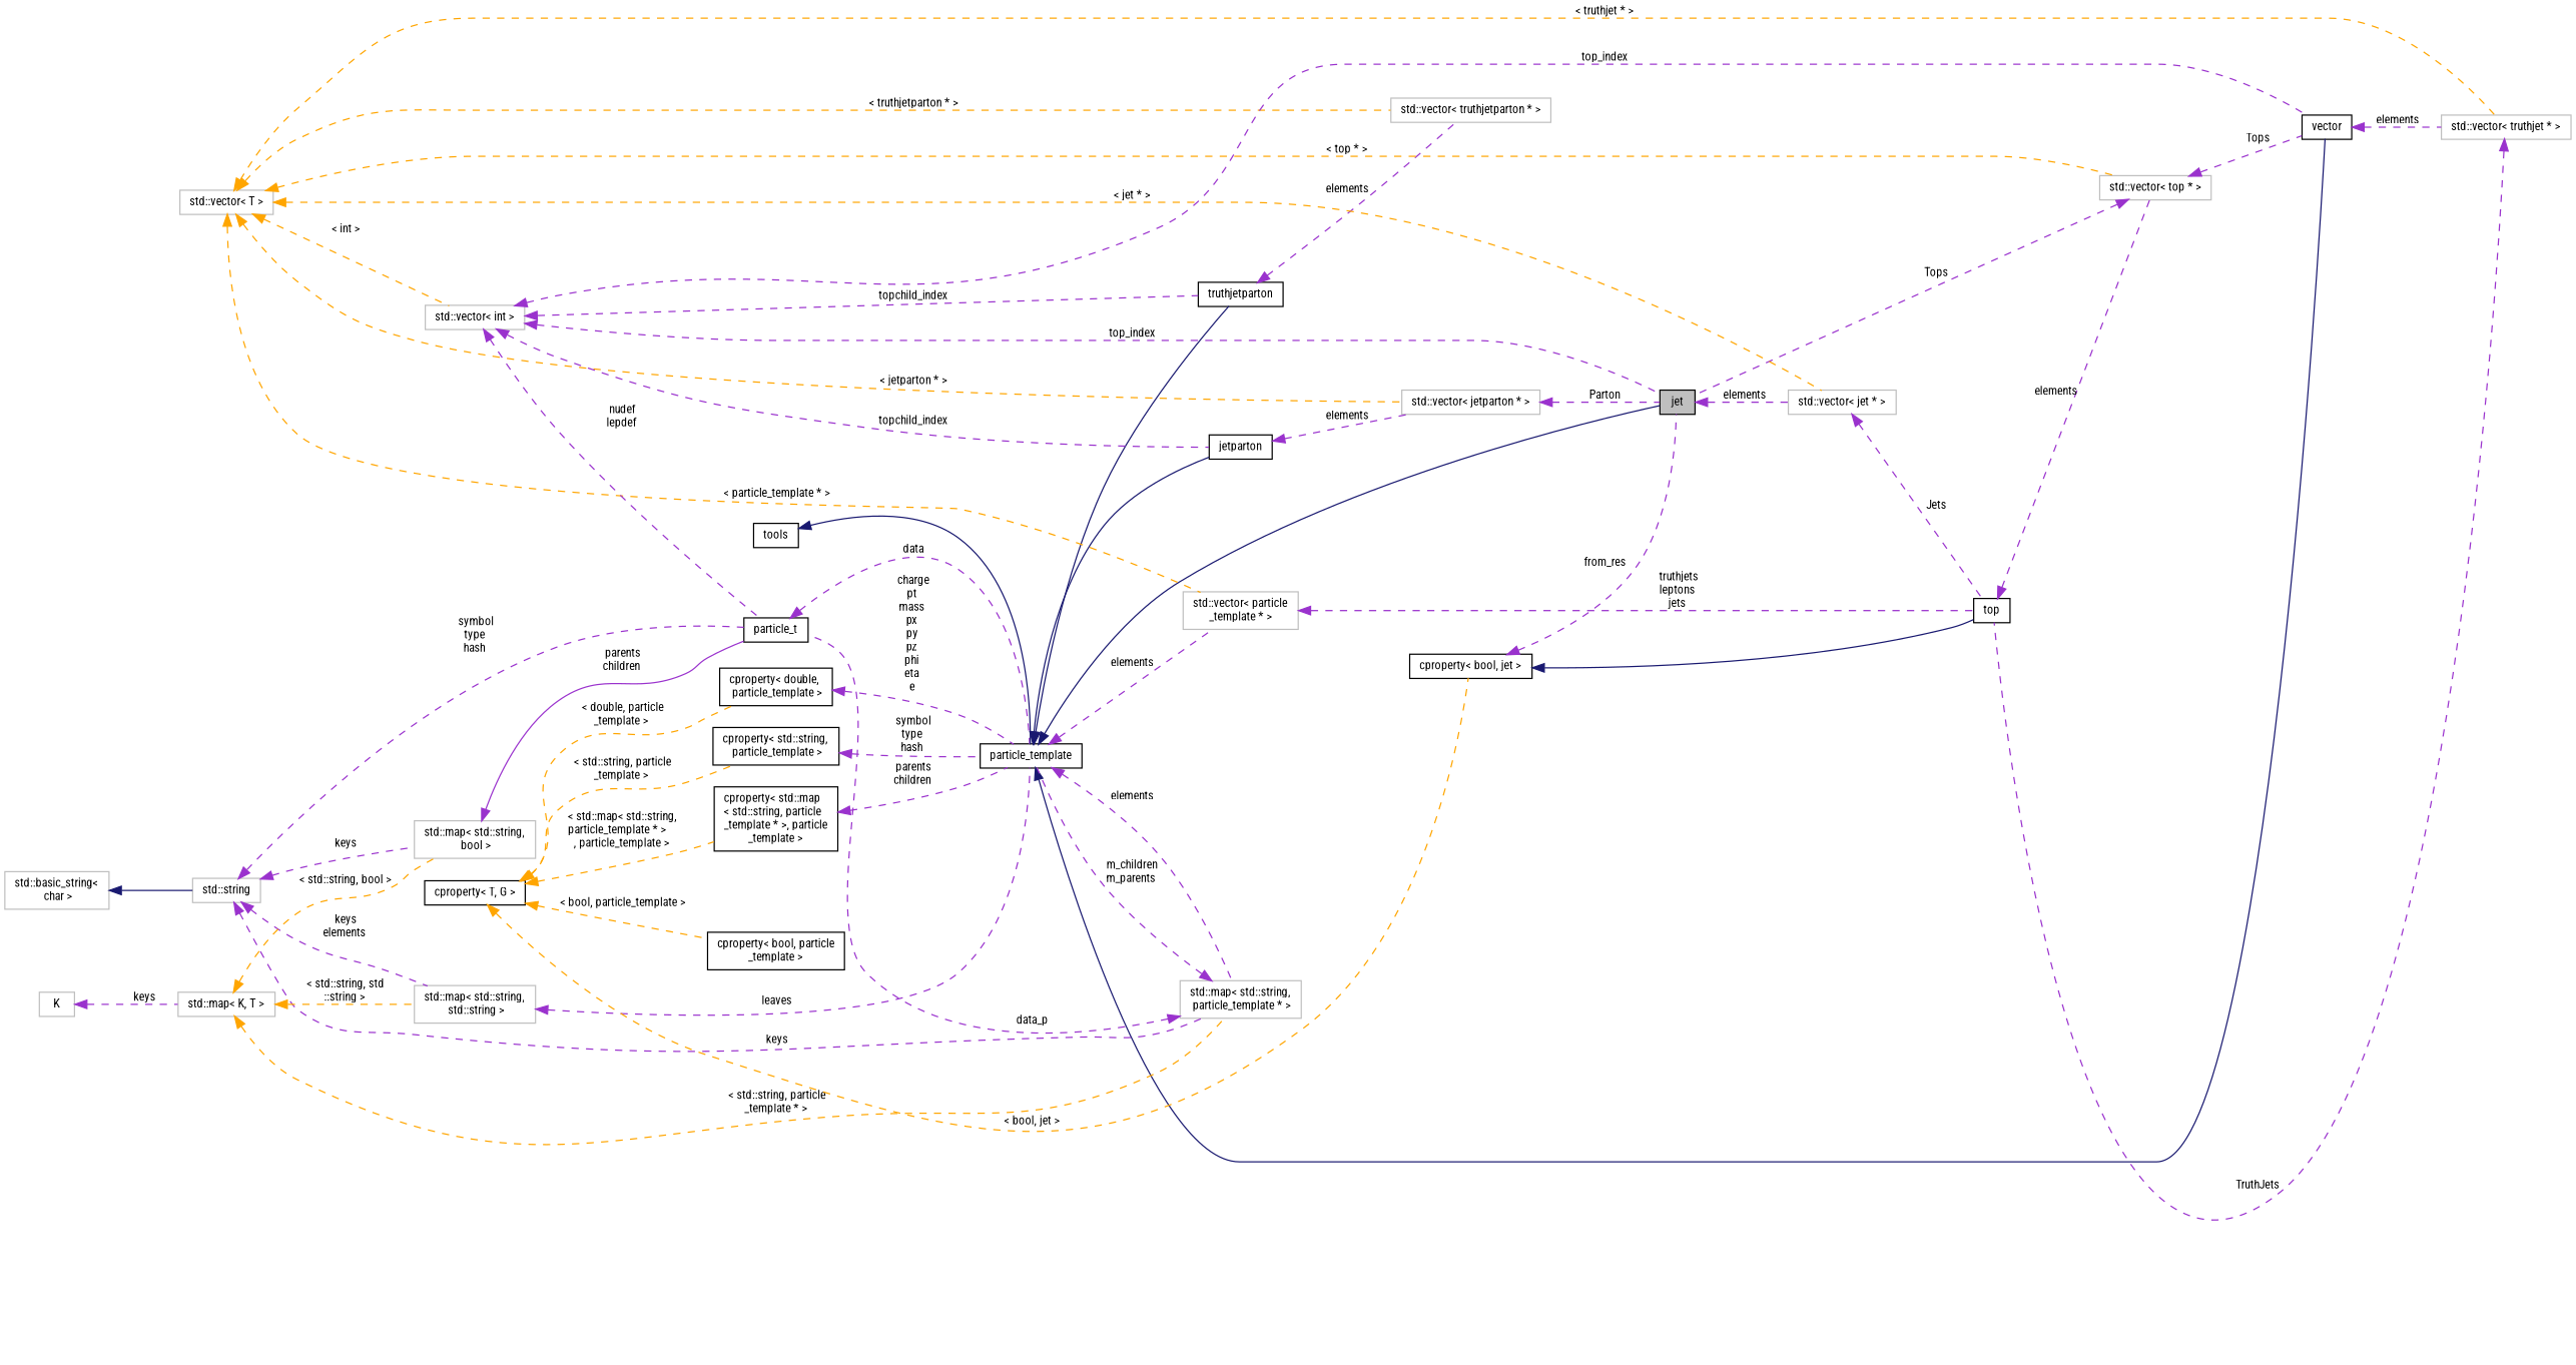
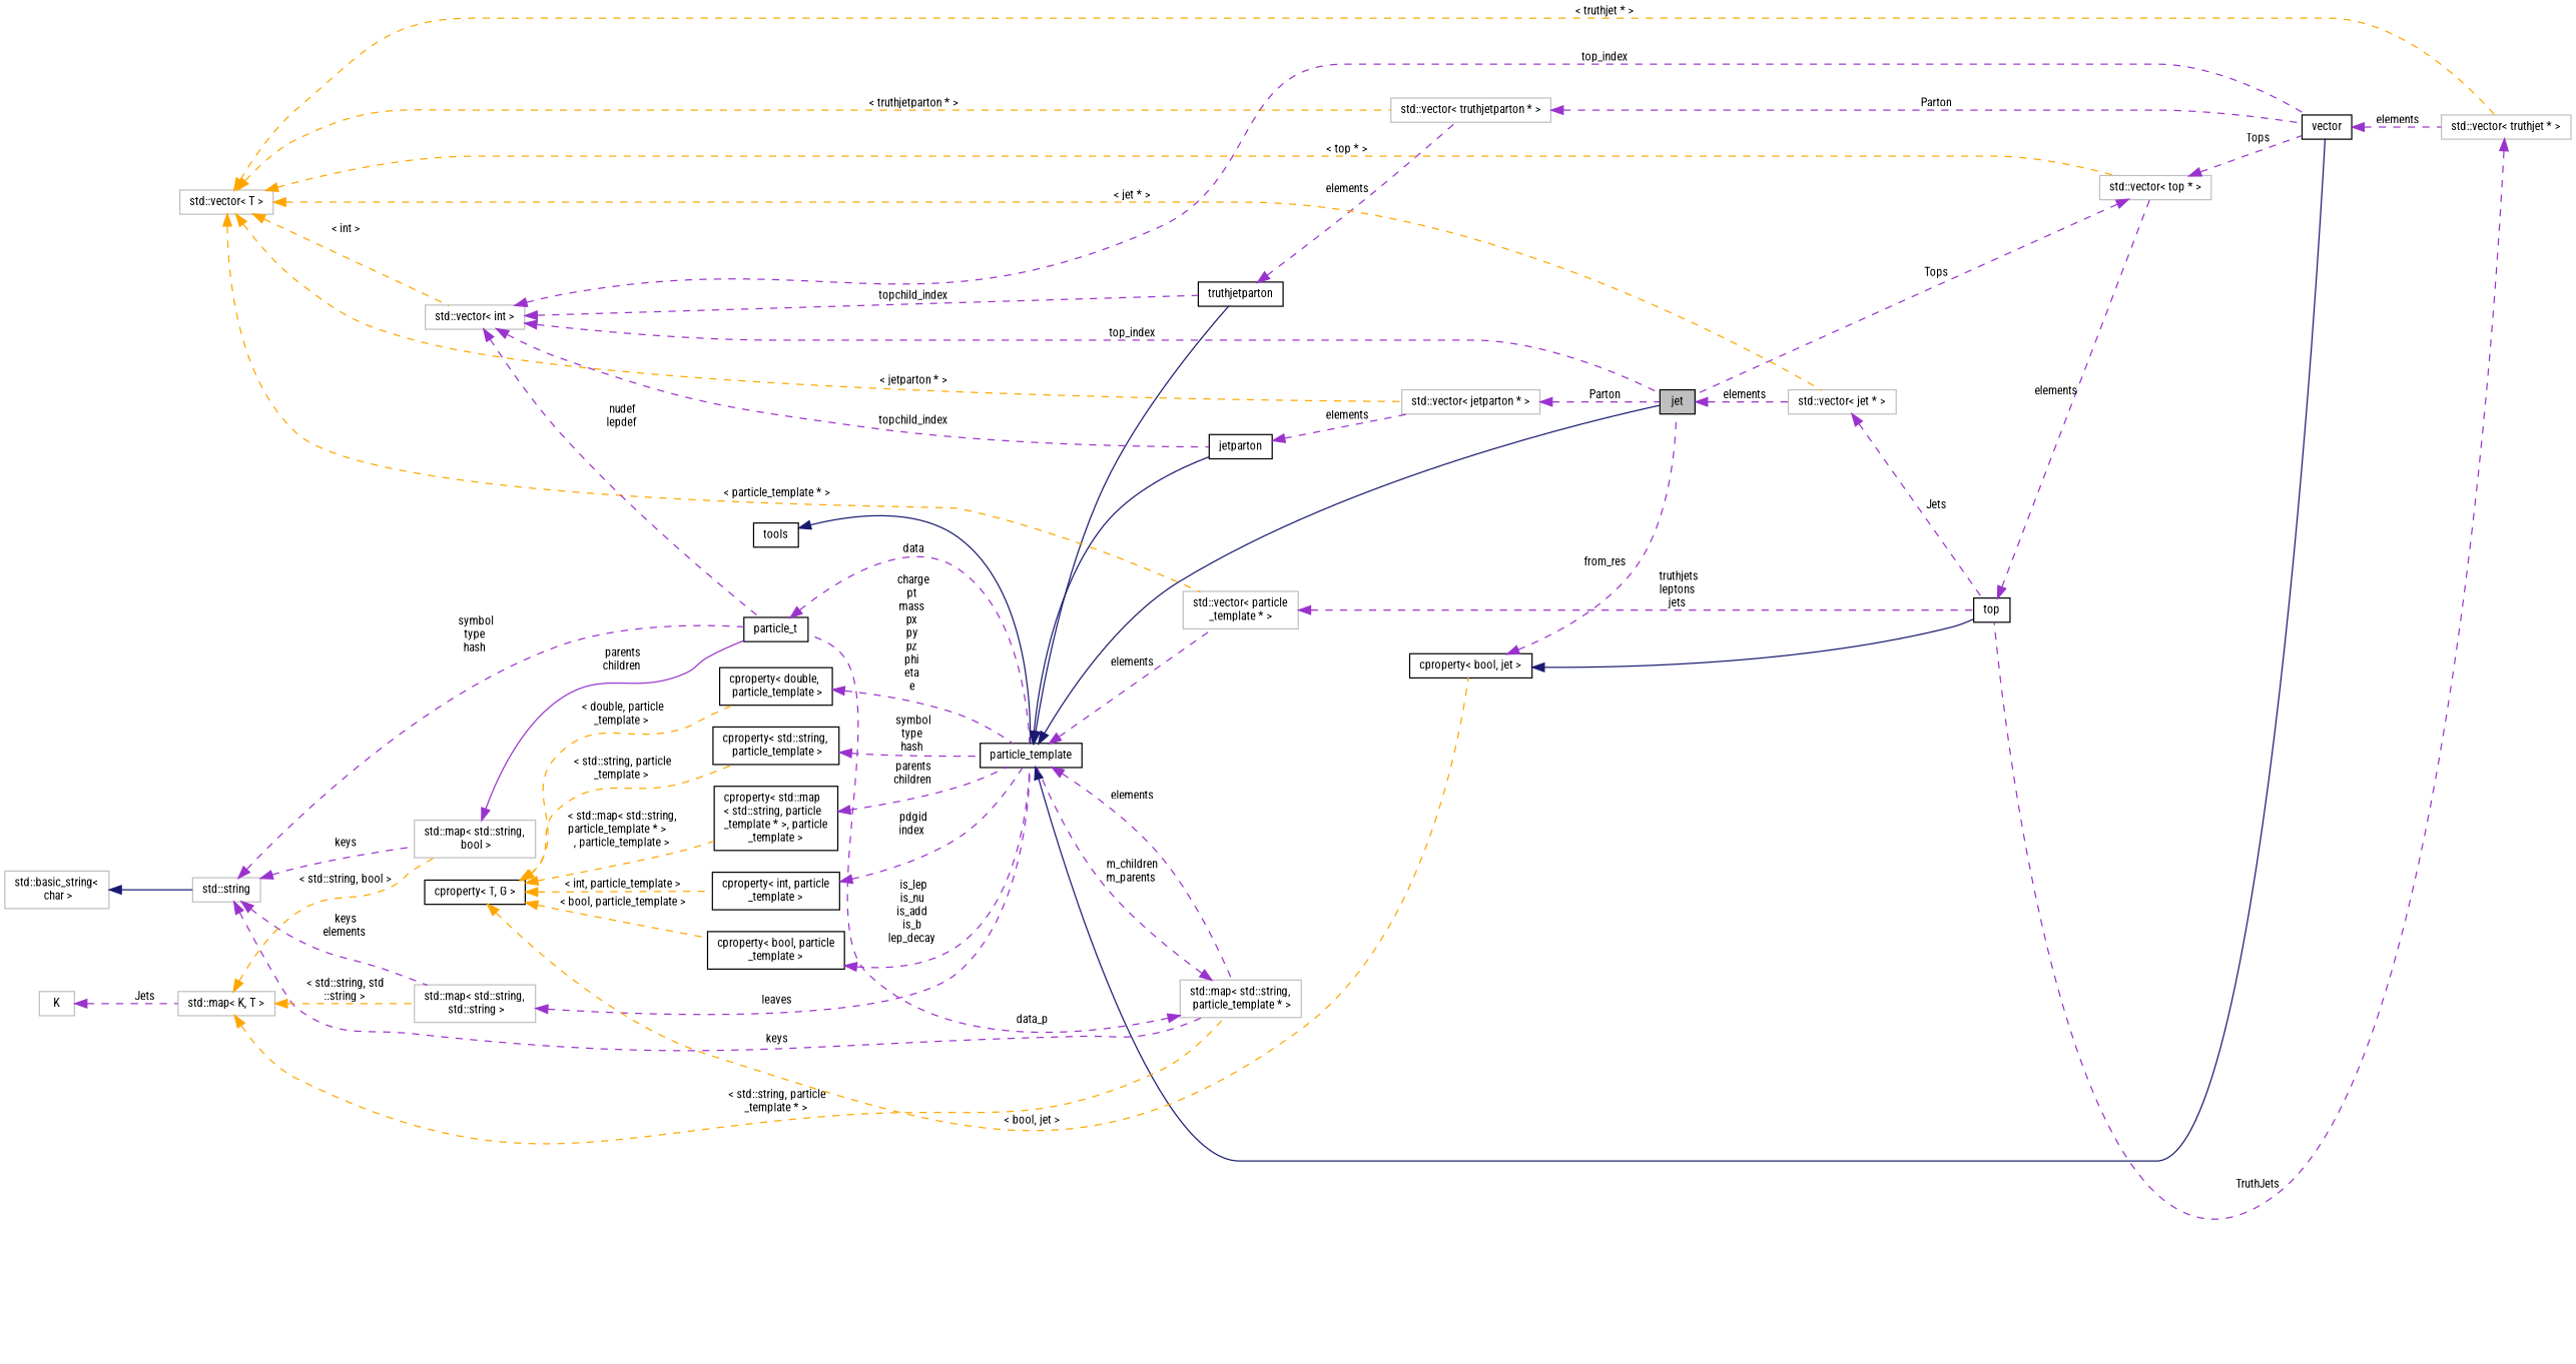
  digraph {
    fontname="Roboto Condensed"
    rankdir=LR
    node [color=black fillcolor=white fontname="Roboto Condensed" fontsize=10 shape=record style=filled]
    edge [color=darkorchid3 dir=back fontname="Roboto Condensed" fontsize=10 labelfontname=Helvetica labelfontsize=10 style=dashed]
    n1 [fillcolor=grey75 fontcolor=black height=0.2 label=jet width=0.4]
    n2 [color=grey75 height=0.2 label="std::vector\< jet * \>" width=0.4]
    n3 [height=0.2 label=top width=0.4]
    n4 [height=0.2 label=particle_template width=0.4]
    n5 [color=grey75 height=0.2 label="std::map\< std::string,\l particle_template * \>" width=0.4]
    n6 [height=0.2 label=jetparton width=0.4]
    n7 [color=grey75 height=0.2 label="std::vector\< particle\l_template * \>" width=0.4]
    n8 [height=0.2 label=vector width=0.4]
    n9 [height=0.2 label=truthjetparton width=0.4]
    n10 [height=0.2 label=particle_t width=0.4]
    n11 [color=grey75 height=0.2 label="std::vector\< jetparton * \>" width=0.4]
    n12 [color=grey75 height=0.2 label="std::vector\< top * \>" width=0.4]
    n13 [color=grey75 height=0.2 label="std::vector\< truthjet * \>" width=0.4]
    n14 [color=grey75 height=0.2 label="std::vector\< truthjetparton * \>" width=0.4]
    n15 [height=0.2 label=tools width=0.4]
    n16 [color=grey75 height=0.2 label="std::string" width=0.4]
    n17 [color=grey75 height=0.2 label="std::map\< std::string,\l std::string \>" width=0.4]
    n18 [color=grey75 height=0.2 label="std::map\< std::string,\l bool \>" width=0.4]
    n19 [color=grey75 height=0.2 label="std::basic_string\<\l char \>" width=0.4]
    n20 [color=grey75 height=0.2 label="std::map\< K, T \>" width=0.4]
    n21 [color=grey75 height=0.2 label=K width=0.4]
    n22 [color=grey75 height=0.2 label="std::vector\< T \>" width=0.4]
    n23 [color=grey75 height=0.2 label="std::vector\< int \>" width=0.4]
+   n24 [height=0.2 label="cproperty\< int, particle\l_template \>" width=0.4]
    n25 [height=0.2 label="cproperty\< T, G \>" width=0.4]
    n26 [height=0.2 label="cproperty\< bool, particle\l_template \>" width=0.4]
    n27 [height=0.2 label="cproperty\< double,\l particle_template \>" width=0.4]
    n28 [height=0.2 label="cproperty\< std::string,\l particle_template \>" width=0.4]
    n29 [height=0.2 label="cproperty\< std::map\l\< std::string, particle\l_template * \>, particle\l_template \>" width=0.4]
    n30 [height=0.2 label="cproperty\< bool, jet \>" width=0.4]
    n1 -> n2 [label=" elements"]
    n2 -> n3 [label=" Jets"]
    n3 -> n12 [label=" elements"]
    n4 -> n1 [color=midnightblue style=solid]
    n4 -> n5 [label=" elements"]
    n4 -> n6 [color=midnightblue style=solid]
    n4 -> n7 [label=" elements"]
    n4 -> n8 [color=midnightblue style=solid]
    n4 -> n9 [color=midnightblue style=solid]
    n5 -> n4 [label=" m_children\nm_parents"]
    n5 -> n10 [label=" data_p"]
    n6 -> n11 [label=" elements"]
    n7 -> n3 [label=" truthjets\nleptons\njets"]
    n8 -> n13 [label=" elements"]
    n9 -> n14 [label=" elements"]
    n10 -> n4 [label=" data"]
    n11 -> n1 [label=" Parton"]
    n12 -> n1 [label=" Tops"]
    n12 -> n8 [label=" Tops"]
    n13 -> n3 [label=" TruthJets"]
+   n14 -> n8 [label=" Parton"]
    n15 -> n4 [color=midnightblue style=solid]
    n16 -> n5 [label=" keys"]
    n16 -> n10 [label=" symbol\ntype\nhash"]
    n16 -> n17 [label=" keys\nelements"]
    n16 -> n18 [label=" keys"]
    n17 -> n4 [label=" leaves"]
    n18 -> n10 [label=" parents\nchildren" style=solid]
    n19 -> n16 [color=midnightblue style=solid]
    n20 -> n5 [color=orange label=" \< std::string, particle\l_template * \>"]
    n20 -> n17 [color=orange label=" \< std::string, std\l::string \>"]
    n20 -> n18 [color=orange label=" \< std::string, bool \>"]
-   n21 -> n20 [label=" keys"]
+   n21 -> n20 [label=" Jets"]
    n22 -> n2 [color=orange label=" \< jet * \>"]
    n22 -> n7 [color=orange label=" \< particle_template * \>"]
    n22 -> n11 [color=orange label=" \< jetparton * \>"]
    n22 -> n12 [color=orange label=" \< top * \>"]
    n22 -> n13 [color=orange label=" \< truthjet * \>"]
    n22 -> n14 [color=orange label=" \< truthjetparton * \>"]
    n22 -> n23 [color=orange label=" \< int \>"]
    n23 -> n1 [label=" top_index"]
    n23 -> n6 [label=" topchild_index"]
    n23 -> n8 [label=" top_index"]
    n23 -> n9 [label=" topchild_index"]
    n23 -> n10 [label=" nudef\nlepdef"]
+   n24 -> n4 [label=" pdgid\nindex"]
+   n25 -> n24 [color=orange label=" \< int, particle_template \>"]
    n25 -> n26 [color=orange label=" \< bool, particle_template \>"]
    n25 -> n27 [color=orange label=" \< double, particle\l_template \>"]
    n25 -> n28 [color=orange label=" \< std::string, particle\l_template \>"]
    n25 -> n29 [color=orange label=" \< std::map\< std::string,\l particle_template * \>\l, particle_template \>"]
    n25 -> n30 [color=orange label=" \< bool, jet \>"]
+   n26 -> n4 [label=" is_lep\nis_nu\nis_add\nis_b\nlep_decay"]
    n27 -> n4 [label=" charge\npt\nmass\npx\npy\npz\nphi\neta\ne"]
    n28 -> n4 [label=" symbol\ntype\nhash"]
    n29 -> n4 [label=" parents\nchildren"]
    n30 -> n1 [label=" from_res"]
    n30 -> n3 [color=midnightblue style=solid]
  }
